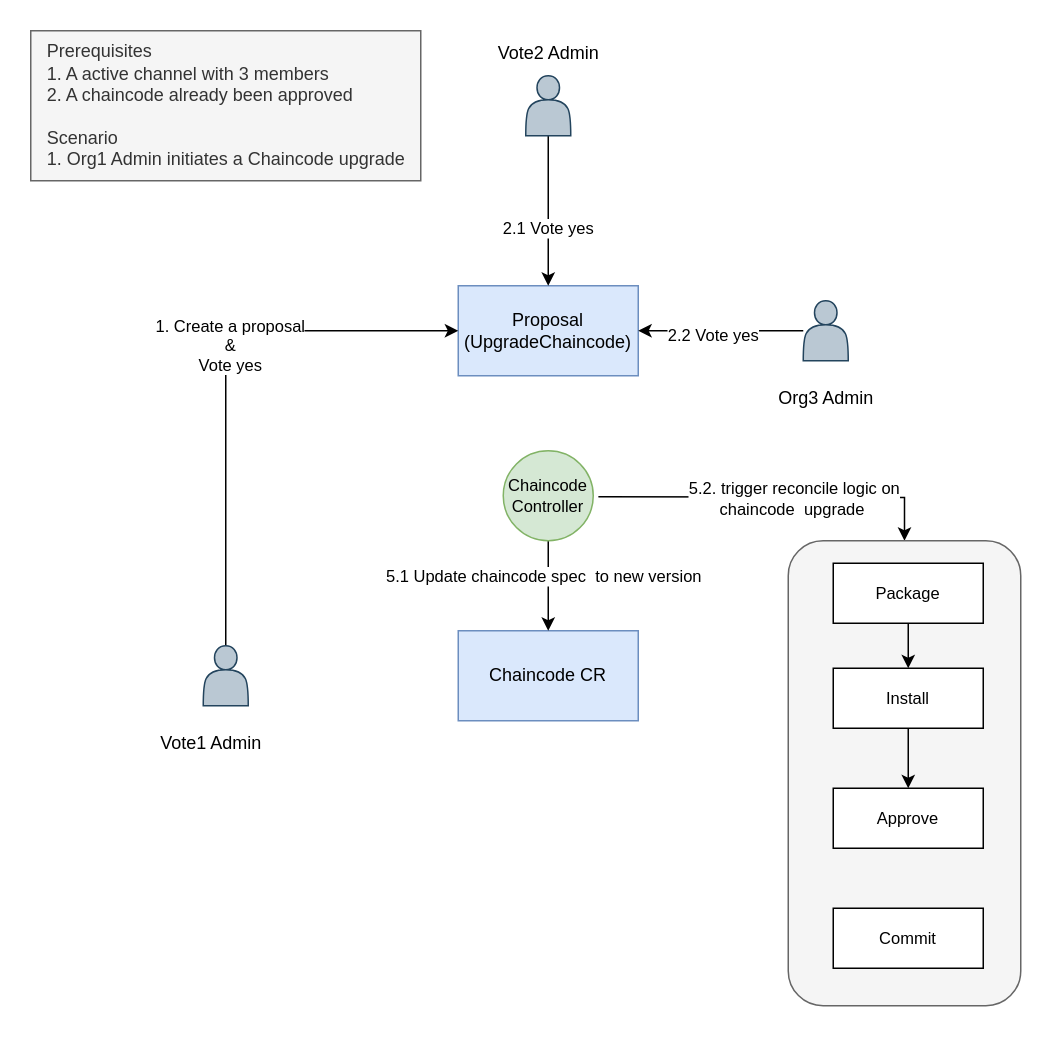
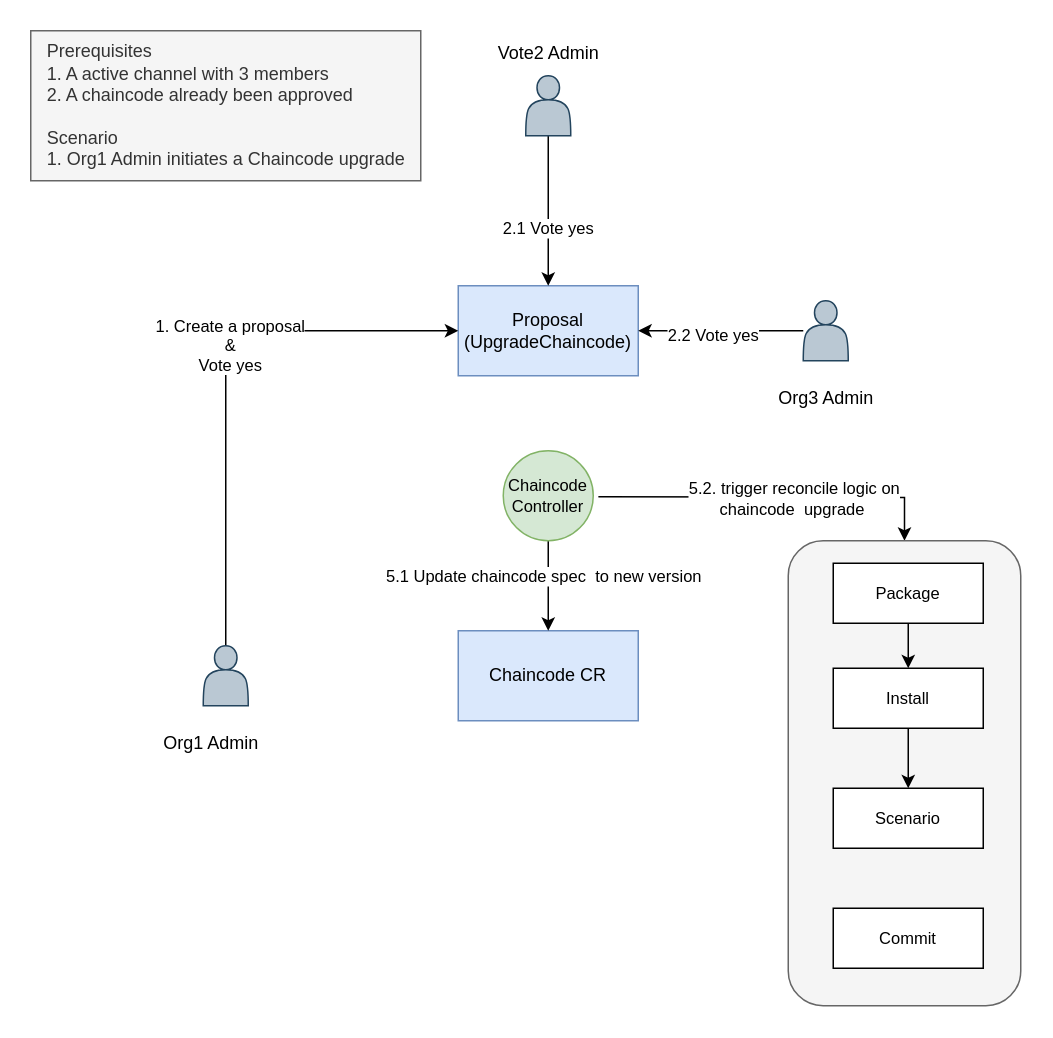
  <mxCell id="0" />
  <mxCell id="1" parent="0" />
  <mxCell id="2" value="Chaincode CR" style="rounded=0;whiteSpace=wrap;html=1;fillColor=#dae8fc;strokeColor=#6c8ebf;" parent="1" vertex="1"><mxGeometry x="305" y="420" width="120" height="60" as="geometry" /></mxCell>
  <mxCell id="3" value="Proposal&lt;br&gt;(UpgradeChaincode)" style="rounded=0;whiteSpace=wrap;html=1;fillColor=#dae8fc;strokeColor=#6c8ebf;" parent="1" vertex="1"><mxGeometry x="305" y="190" width="120" height="60" as="geometry" /></mxCell>
  <mxCell id="4" style="edgeStyle=orthogonalEdgeStyle;rounded=0;orthogonalLoop=1;jettySize=auto;html=1;entryX=0;entryY=0.5;entryDx=0;entryDy=0;exitX=0.5;exitY=0;exitDx=0;exitDy=0;" parent="1" source="6" target="3" edge="1"><mxGeometry relative="1" as="geometry" /></mxCell>
  <mxCell id="5" value="1. Create a proposal&lt;br&gt;&amp;amp;&lt;br&gt;Vote yes" style="edgeLabel;html=1;align=center;verticalAlign=middle;resizable=0;points=[];" parent="4" vertex="1" connectable="0"><mxGeometry x="0.106" y="-2" relative="1" as="geometry"><mxPoint y="1" as="offset" /></mxGeometry></mxCell>
  <mxCell id="6" value="" style="shape=actor;whiteSpace=wrap;html=1;fillColor=#bac8d3;strokeColor=#23445d;" parent="1" vertex="1"><mxGeometry x="135" y="430" width="30" height="40" as="geometry" /></mxCell>
  <mxCell id="7" style="edgeStyle=orthogonalEdgeStyle;rounded=0;orthogonalLoop=1;jettySize=auto;html=1;" parent="1" source="9" target="3" edge="1"><mxGeometry relative="1" as="geometry" /></mxCell>
  <mxCell id="8" value="2.2 Vote yes" style="edgeLabel;html=1;align=center;verticalAlign=middle;resizable=0;points=[];" parent="7" vertex="1" connectable="0"><mxGeometry x="0.1" y="2" relative="1" as="geometry"><mxPoint as="offset" /></mxGeometry></mxCell>
  <mxCell id="9" value="" style="shape=actor;whiteSpace=wrap;html=1;fillColor=#bac8d3;strokeColor=#23445d;" parent="1" vertex="1"><mxGeometry x="535" y="200" width="30" height="40" as="geometry" /></mxCell>
- <mxCell id="10" value="Vote1 Admin" style="text;html=1;resizable=0;autosize=1;align=center;verticalAlign=middle;points=[];fillColor=none;strokeColor=none;rounded=0;" parent="1" vertex="1"><mxGeometry x="95" y="480" width="90" height="30" as="geometry" /></mxCell>
+ <mxCell id="10" value="Org1 Admin" style="text;html=1;resizable=0;autosize=1;align=center;verticalAlign=middle;points=[];fillColor=none;strokeColor=none;rounded=0;" parent="1" vertex="1"><mxGeometry x="95" y="480" width="90" height="30" as="geometry" /></mxCell>
  <mxCell id="11" value="Org3 Admin" style="text;html=1;resizable=0;autosize=1;align=center;verticalAlign=middle;points=[];fillColor=none;strokeColor=none;rounded=0;" parent="1" vertex="1"><mxGeometry x="505" y="250" width="90" height="30" as="geometry" /></mxCell>
  <mxCell id="12" style="edgeStyle=orthogonalEdgeStyle;rounded=0;orthogonalLoop=1;jettySize=auto;html=1;" parent="1" source="14" target="3" edge="1"><mxGeometry relative="1" as="geometry" /></mxCell>
  <mxCell id="13" value="2.1 Vote yes" style="edgeLabel;html=1;align=center;verticalAlign=middle;resizable=0;points=[];" parent="12" vertex="1" connectable="0"><mxGeometry x="0.21" y="-1" relative="1" as="geometry"><mxPoint as="offset" /></mxGeometry></mxCell>
  <mxCell id="14" value="" style="shape=actor;whiteSpace=wrap;html=1;fillColor=#bac8d3;strokeColor=#23445d;" parent="1" vertex="1"><mxGeometry x="350" y="50" width="30" height="40" as="geometry" /></mxCell>
  <mxCell id="15" value="Vote2 Admin" style="text;html=1;resizable=0;autosize=1;align=center;verticalAlign=middle;points=[];fillColor=none;strokeColor=none;rounded=0;" parent="1" vertex="1"><mxGeometry x="320" y="20" width="90" height="30" as="geometry" /></mxCell>
  <mxCell id="16" style="edgeStyle=orthogonalEdgeStyle;rounded=0;orthogonalLoop=1;jettySize=auto;html=1;exitX=0.5;exitY=1;exitDx=0;exitDy=0;" parent="1" source="20" target="2" edge="1"><mxGeometry relative="1" as="geometry"><mxPoint x="365" y="390" as="sourcePoint" /></mxGeometry></mxCell>
  <mxCell id="17" value="5.1 Update chaincode spec&amp;nbsp; to new version" style="edgeLabel;html=1;align=center;verticalAlign=middle;resizable=0;points=[];fontSize=11;" parent="16" vertex="1" connectable="0"><mxGeometry x="-0.233" y="-4" relative="1" as="geometry"><mxPoint as="offset" /></mxGeometry></mxCell>
  <mxCell id="18" style="edgeStyle=orthogonalEdgeStyle;rounded=0;orthogonalLoop=1;jettySize=auto;html=1;entryX=0.5;entryY=0;entryDx=0;entryDy=0;fontSize=11;" parent="1" target="21" edge="1"><mxGeometry relative="1" as="geometry"><mxPoint x="398.42" y="330.6" as="sourcePoint" /><mxPoint x="575" y="339.35" as="targetPoint" /></mxGeometry></mxCell>
  <mxCell id="19" value="5.2. trigger reconcile logic on &lt;br&gt;chaincode&amp;nbsp; upgrade&amp;nbsp;" style="edgeLabel;html=1;align=center;verticalAlign=middle;resizable=0;points=[];fontSize=11;" parent="18" vertex="1" connectable="0"><mxGeometry x="0.114" y="-1" relative="1" as="geometry"><mxPoint as="offset" /></mxGeometry></mxCell>
  <mxCell id="20" value="Chaincode&lt;br&gt;Controller" style="ellipse;whiteSpace=wrap;html=1;aspect=fixed;fontSize=11;fillColor=#d5e8d4;strokeColor=#82b366;" parent="1" vertex="1"><mxGeometry x="335" y="300" width="60" height="60" as="geometry" /></mxCell>
  <mxCell id="21" value="" style="rounded=1;whiteSpace=wrap;html=1;fontSize=11;fillColor=#f5f5f5;fontColor=#333333;strokeColor=#666666;" parent="1" vertex="1"><mxGeometry x="525" y="360" width="155" height="310" as="geometry" /></mxCell>
  <mxCell id="22" style="edgeStyle=orthogonalEdgeStyle;rounded=0;orthogonalLoop=1;jettySize=auto;html=1;fontSize=11;" parent="1" source="23" target="25" edge="1"><mxGeometry relative="1" as="geometry" /></mxCell>
  <mxCell id="23" value="Package" style="rounded=0;whiteSpace=wrap;html=1;fontSize=11;" parent="1" vertex="1"><mxGeometry x="555" y="375" width="100" height="40" as="geometry" /></mxCell>
  <mxCell id="24" style="edgeStyle=orthogonalEdgeStyle;rounded=0;orthogonalLoop=1;jettySize=auto;html=1;fontSize=11;" parent="1" source="25" target="26" edge="1"><mxGeometry relative="1" as="geometry" /></mxCell>
  <mxCell id="25" value="Install" style="rounded=0;whiteSpace=wrap;html=1;fontSize=11;" parent="1" vertex="1"><mxGeometry x="555" y="445" width="100" height="40" as="geometry" /></mxCell>
- <mxCell id="26" value="Approve" style="rounded=0;whiteSpace=wrap;html=1;fontSize=11;" parent="1" vertex="1"><mxGeometry x="555" y="525" width="100" height="40" as="geometry" /></mxCell>
+ <mxCell id="26" value="Scenario" style="rounded=0;whiteSpace=wrap;html=1;fontSize=11;" parent="1" vertex="1"><mxGeometry x="555" y="525" width="100" height="40" as="geometry" /></mxCell>
  <mxCell id="27" value="Commit" style="rounded=0;whiteSpace=wrap;html=1;fontSize=11;" parent="1" vertex="1"><mxGeometry x="555" y="605" width="100" height="40" as="geometry" /></mxCell>
  <mxCell id="28" value="&lt;div style=&quot;text-align: left;&quot;&gt;&lt;span style=&quot;font-size: 12px;&quot;&gt;Prerequisites&lt;/span&gt;&lt;br&gt;&lt;/div&gt;&lt;div style=&quot;text-align: left; font-size: 12px;&quot;&gt;&lt;span style=&quot;background-color: initial;&quot;&gt;&lt;font style=&quot;font-size: 12px;&quot;&gt;1. A active channel with 3 members&lt;/font&gt;&lt;/span&gt;&lt;/div&gt;&lt;div style=&quot;text-align: left; font-size: 12px;&quot;&gt;&lt;span style=&quot;background-color: initial;&quot;&gt;&lt;font style=&quot;font-size: 12px;&quot;&gt;2. A chaincode already been approved&lt;/font&gt;&lt;/span&gt;&lt;/div&gt;&lt;div style=&quot;text-align: left; font-size: 12px;&quot;&gt;&lt;span style=&quot;background-color: initial;&quot;&gt;&lt;font style=&quot;font-size: 12px;&quot;&gt;&lt;br&gt;&lt;/font&gt;&lt;/span&gt;&lt;/div&gt;&lt;div style=&quot;text-align: left; font-size: 12px;&quot;&gt;&lt;span style=&quot;background-color: initial;&quot;&gt;&lt;font style=&quot;font-size: 12px;&quot;&gt;Scenario&lt;/font&gt;&lt;/span&gt;&lt;/div&gt;&lt;div style=&quot;text-align: left; font-size: 12px;&quot;&gt;&lt;span style=&quot;background-color: initial;&quot;&gt;&lt;font style=&quot;font-size: 12px;&quot;&gt;1. Org1 Admin initiates a Chaincode upgrade&lt;/font&gt;&lt;/span&gt;&lt;/div&gt;" style="text;html=1;resizable=0;autosize=1;align=center;verticalAlign=middle;points=[];fillColor=#f5f5f5;strokeColor=#666666;rounded=0;fontSize=11;fontColor=#333333;" parent="1" vertex="1"><mxGeometry x="20" y="20" width="260" height="100" as="geometry" /></mxCell>
